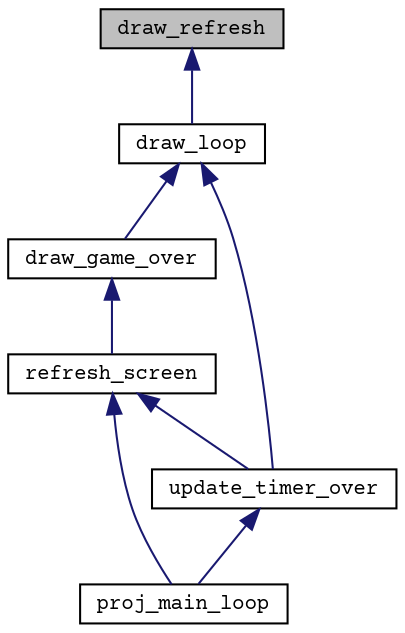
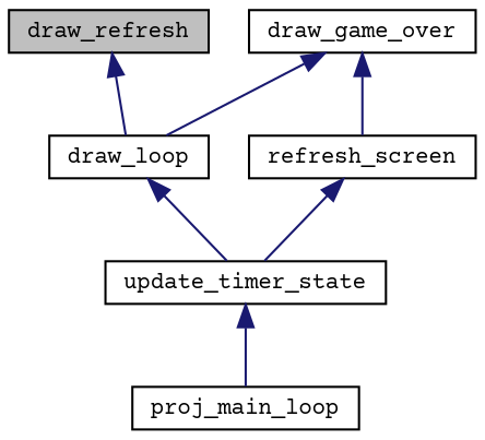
  digraph {
    fontname="Courier Prime"
    rankdir=TB
    node [color=black fillcolor=white fontname="Courier Prime" fontsize=10 shape=record style=filled]
    edge [color=midnightblue dir=back fontname="Courier Prime" fontsize=10 labelfontname=Helvetica labelfontsize=10 style=solid]
    n1 [fillcolor=grey75 fontcolor=black height=0.2 label=draw_refresh width=0.4]
    n2 [height=0.2 label=draw_loop width=0.4]
    n3 [height=0.2 label=draw_game_over width=0.4]
-   n4 [height=0.2 label=update_timer_over width=0.4]
+   n4 [height=0.2 label=update_timer_state width=0.4]
    n5 [height=0.2 label=refresh_screen width=0.4]
    n6 [height=0.2 label=proj_main_loop width=0.4]
    n1 -> n2
-   n2 -> n3
+   n3 -> n2
    n2 -> n4
    n3 -> n5
    n4 -> n6
    n5 -> n4
-   n5 -> n6
  }
